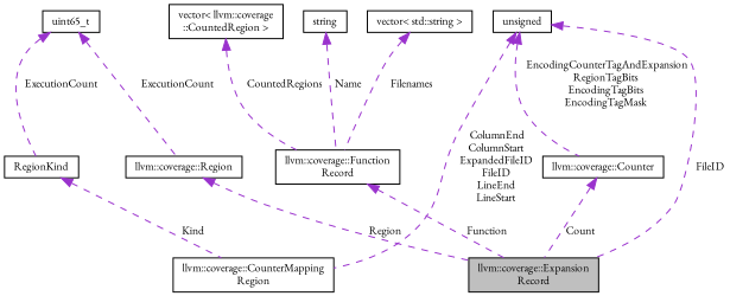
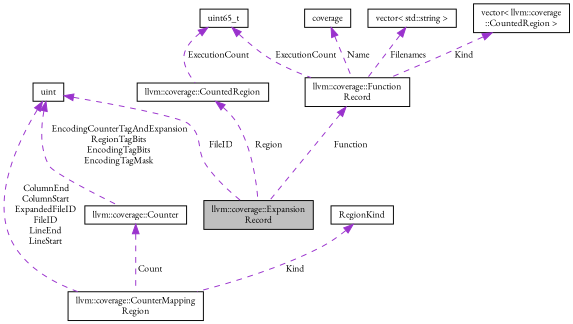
  digraph {
    fontname="EB Garamond"
    rankdir=TB
    node [color=black fontname="EB Garamond" fontsize=10 shape=box]
    edge [color=darkorchid3 dir=back fontname="EB Garamond" fontsize=10 labelfontname=Helvetica labelfontsize=10 style=dashed]
    n1 [fillcolor=grey75 fontcolor=black height=0.2 label="llvm::coverage::Expansion\lRecord" style=filled width=0.4]
-   n2 [height=0.2 label=unsigned width=0.4]
+   n2 [height=0.2 label=uint width=0.4]
    n3 [height=0.2 label="llvm::coverage::CounterMapping\lRegion" width=0.4]
    n4 [height=0.2 label="llvm::coverage::Counter" width=0.4]
-   n5 [height=0.2 label="llvm::coverage::Region" width=0.4]
+   n5 [height=0.2 label="llvm::coverage::CountedRegion" width=0.4]
    n6 [height=0.2 label=RegionKind width=0.4]
    n7 [height=0.2 label=uint65_t width=0.4]
    n8 [height=0.2 label="llvm::coverage::Function\lRecord" width=0.4]
-   n9 [height=0.2 label=string width=0.4]
+   n9 [height=0.2 label=coverage width=0.4]
    n10 [height=0.2 label="vector\< std::string \>" width=0.4]
    n11 [height=0.2 label="vector\< llvm::coverage\l::CountedRegion \>" width=0.4]
    n2 -> n1 [label=" FileID"]
    n2 -> n3 [label=" ColumnEnd\nColumnStart\nExpandedFileID\nFileID\nLineEnd\nLineStart"]
    n2 -> n4 [label=" EncodingCounterTagAndExpansion\lRegionTagBits\nEncodingTagBits\nEncodingTagMask"]
-   n4 -> n1 [label=" Count"]
+   n4 -> n3 [label=" Count"]
    n5 -> n1 [label=" Region"]
    n6 -> n3 [label=" Kind"]
    n7 -> n5 [label=" ExecutionCount"]
-   n7 -> n6 [label=" ExecutionCount"]
+   n7 -> n8 [label=" ExecutionCount"]
    n8 -> n1 [label=" Function"]
    n9 -> n8 [label=" Name"]
    n10 -> n8 [label=" Filenames"]
-   n11 -> n8 [label=" CountedRegions"]
+   n11 -> n8 [label=" Kind"]
  }
